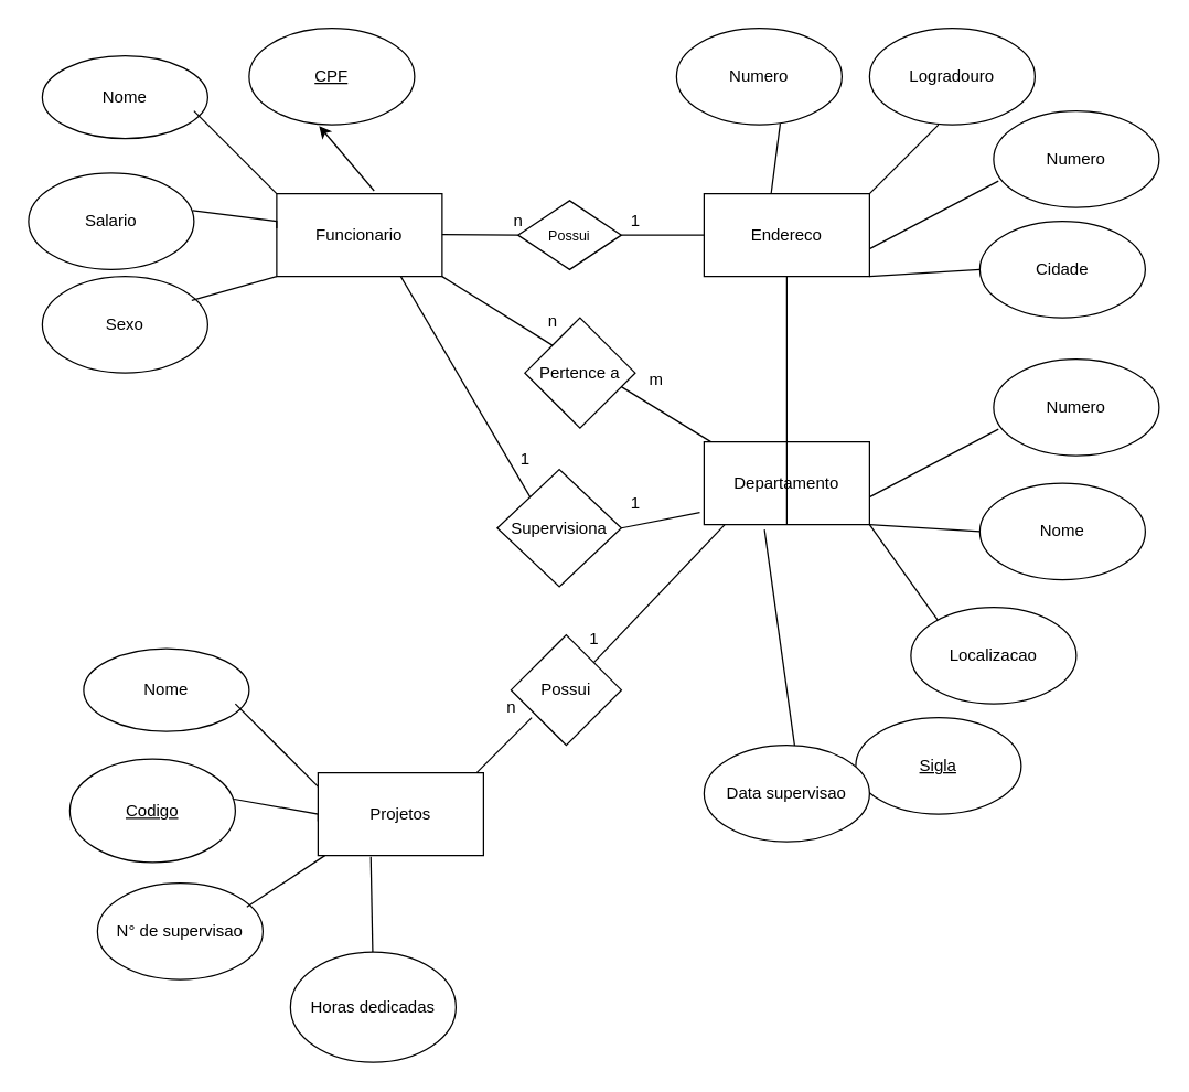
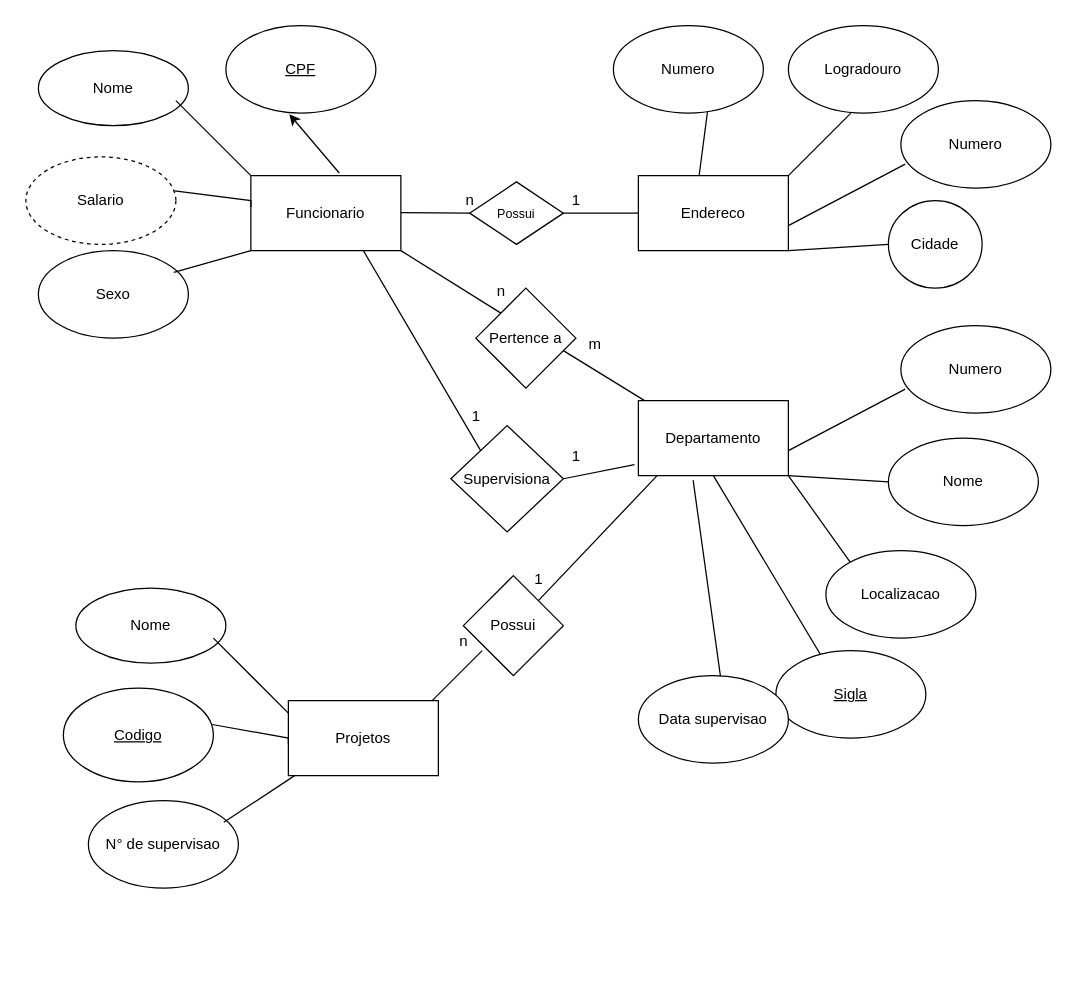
  <mxCell id="0" />
  <mxCell id="1" parent="0" />
  <mxCell id="2" value="Funcionario" style="rounded=0;whiteSpace=wrap;html=1;" vertex="1" parent="1"><mxGeometry x="200" y="140" width="120" height="60" as="geometry" /></mxCell>
- <mxCell id="3" value="Salario" style="ellipse;whiteSpace=wrap;html=1;" vertex="1" parent="1"><mxGeometry x="20" y="125" width="120" height="70" as="geometry" /></mxCell>
+ <mxCell id="3" value="Salario" style="ellipse;whiteSpace=wrap;html=1;dashed=1;" vertex="1" parent="1"><mxGeometry x="20" y="125" width="120" height="70" as="geometry" /></mxCell>
  <mxCell id="4" value="&lt;u&gt;CPF&lt;/u&gt;" style="ellipse;whiteSpace=wrap;html=1;" vertex="1" parent="1"><mxGeometry x="180" y="20" width="120" height="70" as="geometry" /></mxCell>
  <mxCell id="5" value="Nome" style="ellipse;whiteSpace=wrap;html=1;" vertex="1" parent="1"><mxGeometry x="30" y="40" width="120" height="60" as="geometry" /></mxCell>
  <mxCell id="6" value="" style="endArrow=classic;html=1;rounded=0;exitX=0.589;exitY=-0.035;exitDx=0;exitDy=0;exitPerimeter=0;entryX=0.423;entryY=1.012;entryDx=0;entryDy=0;entryPerimeter=0;" edge="1" parent="1" source="2" target="4"><mxGeometry width="50" height="50" relative="1" as="geometry"><mxPoint x="230" y="150" as="sourcePoint" /><mxPoint x="280" y="100" as="targetPoint" /></mxGeometry></mxCell>
  <mxCell id="7" value="" style="endArrow=none;html=1;rounded=0;exitX=0.992;exitY=0.388;exitDx=0;exitDy=0;exitPerimeter=0;" edge="1" parent="1" source="3"><mxGeometry width="50" height="50" relative="1" as="geometry"><mxPoint x="150" y="215" as="sourcePoint" /><mxPoint x="200" y="165" as="targetPoint" /><Array as="points"><mxPoint x="200" y="160" /></Array></mxGeometry></mxCell>
  <mxCell id="8" value="" style="endArrow=none;html=1;rounded=0;exitX=0;exitY=0;exitDx=0;exitDy=0;" edge="1" parent="1" source="2"><mxGeometry width="50" height="50" relative="1" as="geometry"><mxPoint x="200" y="130" as="sourcePoint" /><mxPoint x="140" y="80" as="targetPoint" /></mxGeometry></mxCell>
  <mxCell id="9" value="Sexo" style="ellipse;whiteSpace=wrap;html=1;" vertex="1" parent="1"><mxGeometry x="30" y="200" width="120" height="70" as="geometry" /></mxCell>
  <mxCell id="10" value="" style="endArrow=none;html=1;rounded=0;exitX=0.903;exitY=0.248;exitDx=0;exitDy=0;exitPerimeter=0;entryX=0;entryY=1;entryDx=0;entryDy=0;" edge="1" parent="1" source="9" target="2"><mxGeometry width="50" height="50" relative="1" as="geometry"><mxPoint x="159.04" y="251.04" as="sourcePoint" /><mxPoint x="210" y="235" as="targetPoint" /><Array as="points" /></mxGeometry></mxCell>
  <mxCell id="11" value="Endereco" style="rounded=0;whiteSpace=wrap;html=1;" vertex="1" parent="1"><mxGeometry x="510" y="140" width="120" height="60" as="geometry" /></mxCell>
  <mxCell id="12" value="" style="endArrow=none;html=1;rounded=0;entryX=0.029;entryY=0.726;entryDx=0;entryDy=0;entryPerimeter=0;" edge="1" parent="1" target="15"><mxGeometry width="50" height="50" relative="1" as="geometry"><mxPoint x="630" y="180" as="sourcePoint" /><mxPoint x="690" y="180" as="targetPoint" /></mxGeometry></mxCell>
  <mxCell id="13" value="" style="endArrow=none;html=1;rounded=0;" edge="1" parent="1"><mxGeometry width="50" height="50" relative="1" as="geometry"><mxPoint x="630" y="140" as="sourcePoint" /><mxPoint x="680" y="90" as="targetPoint" /></mxGeometry></mxCell>
  <mxCell id="14" value="Logradouro" style="ellipse;whiteSpace=wrap;html=1;" vertex="1" parent="1"><mxGeometry x="630" y="20" width="120" height="70" as="geometry" /></mxCell>
  <mxCell id="15" value="Numero" style="ellipse;whiteSpace=wrap;html=1;" vertex="1" parent="1"><mxGeometry x="720" y="80" width="120" height="70" as="geometry" /></mxCell>
  <mxCell id="16" value="" style="endArrow=none;html=1;rounded=0;entryX=0;entryY=0.5;entryDx=0;entryDy=0;" edge="1" parent="1" target="17"><mxGeometry width="50" height="50" relative="1" as="geometry"><mxPoint x="320" y="169.66" as="sourcePoint" /><mxPoint x="360" y="170" as="targetPoint" /></mxGeometry></mxCell>
  <mxCell id="17" value="&lt;span style=&quot;font-size: 10px;&quot;&gt;Possui&lt;/span&gt;" style="rhombus;whiteSpace=wrap;html=1;" vertex="1" parent="1"><mxGeometry x="375" y="145" width="75" height="50" as="geometry" /></mxCell>
  <mxCell id="18" value="" style="endArrow=none;html=1;rounded=0;entryX=0;entryY=0.5;entryDx=0;entryDy=0;" edge="1" parent="1" target="11"><mxGeometry width="50" height="50" relative="1" as="geometry"><mxPoint x="450" y="170" as="sourcePoint" /><mxPoint x="490" y="170" as="targetPoint" /><Array as="points"><mxPoint x="480" y="170" /></Array></mxGeometry></mxCell>
  <mxCell id="19" value="n" style="text;html=1;align=center;verticalAlign=middle;resizable=0;points=[];autosize=1;strokeColor=none;fillColor=none;" vertex="1" parent="1"><mxGeometry x="360" y="145" width="30" height="30" as="geometry" /></mxCell>
  <mxCell id="20" value="1" style="text;html=1;align=center;verticalAlign=middle;resizable=0;points=[];autosize=1;strokeColor=none;fillColor=none;" vertex="1" parent="1"><mxGeometry x="445" y="145" width="30" height="30" as="geometry" /></mxCell>
  <mxCell id="21" value="" style="endArrow=none;html=1;rounded=0;exitX=0.405;exitY=0.002;exitDx=0;exitDy=0;exitPerimeter=0;entryX=0.627;entryY=0.989;entryDx=0;entryDy=0;entryPerimeter=0;" edge="1" parent="1" source="11" target="22"><mxGeometry width="50" height="50" relative="1" as="geometry"><mxPoint x="510" y="140" as="sourcePoint" /><mxPoint x="560" y="90" as="targetPoint" /></mxGeometry></mxCell>
  <mxCell id="22" value="Numero" style="ellipse;whiteSpace=wrap;html=1;" vertex="1" parent="1"><mxGeometry x="490" y="20" width="120" height="70" as="geometry" /></mxCell>
- <mxCell id="23" value="Cidade" style="ellipse;whiteSpace=wrap;html=1;" vertex="1" parent="1"><mxGeometry x="710" y="160" width="120" height="70" as="geometry" /></mxCell>
+ <mxCell id="23" value="Cidade" style="ellipse;whiteSpace=wrap;html=1;" vertex="1" parent="1"><mxGeometry x="710" y="160" width="75" height="70" as="geometry" /></mxCell>
  <mxCell id="24" value="" style="endArrow=none;html=1;rounded=0;" edge="1" parent="1"><mxGeometry width="50" height="50" relative="1" as="geometry"><mxPoint x="400" y="250" as="sourcePoint" /><mxPoint x="320" y="200" as="targetPoint" /></mxGeometry></mxCell>
  <mxCell id="25" value="" style="endArrow=none;html=1;rounded=0;exitX=0;exitY=0.5;exitDx=0;exitDy=0;" edge="1" parent="1" source="23"><mxGeometry width="50" height="50" relative="1" as="geometry"><mxPoint x="580" y="250" as="sourcePoint" /><mxPoint x="630" y="200" as="targetPoint" /></mxGeometry></mxCell>
  <mxCell id="26" value="Pertence a" style="rhombus;whiteSpace=wrap;html=1;" vertex="1" parent="1"><mxGeometry x="380" y="230" width="80" height="80" as="geometry" /></mxCell>
  <mxCell id="27" value="" style="endArrow=none;html=1;rounded=0;" edge="1" parent="1"><mxGeometry width="50" height="50" relative="1" as="geometry"><mxPoint x="515" y="320" as="sourcePoint" /><mxPoint x="450" y="280" as="targetPoint" /></mxGeometry></mxCell>
  <mxCell id="28" value="Departamento" style="rounded=0;whiteSpace=wrap;html=1;" vertex="1" parent="1"><mxGeometry x="510" y="320" width="120" height="60" as="geometry" /></mxCell>
  <mxCell id="29" value="" style="endArrow=none;html=1;rounded=0;entryX=0.029;entryY=0.726;entryDx=0;entryDy=0;entryPerimeter=0;" edge="1" parent="1" target="32"><mxGeometry width="50" height="50" relative="1" as="geometry"><mxPoint x="630" y="360" as="sourcePoint" /><mxPoint x="690" y="360" as="targetPoint" /></mxGeometry></mxCell>
  <mxCell id="30" value="" style="endArrow=none;html=1;rounded=0;" edge="1" parent="1"><mxGeometry width="50" height="50" relative="1" as="geometry"><mxPoint x="680" y="450" as="sourcePoint" /><mxPoint x="630" y="380" as="targetPoint" /></mxGeometry></mxCell>
  <mxCell id="31" value="Localizacao" style="ellipse;whiteSpace=wrap;html=1;" vertex="1" parent="1"><mxGeometry x="660" y="440" width="120" height="70" as="geometry" /></mxCell>
  <mxCell id="32" value="Numero" style="ellipse;whiteSpace=wrap;html=1;" vertex="1" parent="1"><mxGeometry x="720" y="260" width="120" height="70" as="geometry" /></mxCell>
- <mxCell id="33" value="" style="endArrow=none;html=1;rounded=0;exitX=0.5;exitY=1;exitDx=0;exitDy=0;" edge="1" parent="1" source="28" target="11"><mxGeometry width="50" height="50" relative="1" as="geometry"><mxPoint x="510" y="320" as="sourcePoint" /><mxPoint x="560" y="270" as="targetPoint" /></mxGeometry></mxCell>
+ <mxCell id="33" value="" style="endArrow=none;html=1;rounded=0;exitX=0.5;exitY=1;exitDx=0;exitDy=0;entryX=0.627;entryY=0.989;entryDx=0;entryDy=0;entryPerimeter=0;" edge="1" parent="1" source="28" target="34"><mxGeometry width="50" height="50" relative="1" as="geometry"><mxPoint x="510" y="320" as="sourcePoint" /><mxPoint x="560" y="270" as="targetPoint" /></mxGeometry></mxCell>
  <mxCell id="34" value="&lt;u&gt;Sigla&lt;/u&gt;" style="ellipse;whiteSpace=wrap;html=1;" vertex="1" parent="1"><mxGeometry x="620" y="520" width="120" height="70" as="geometry" /></mxCell>
  <mxCell id="35" value="Nome" style="ellipse;whiteSpace=wrap;html=1;" vertex="1" parent="1"><mxGeometry x="710" y="350" width="120" height="70" as="geometry" /></mxCell>
  <mxCell id="36" value="" style="endArrow=none;html=1;rounded=0;exitX=0;exitY=0.5;exitDx=0;exitDy=0;" edge="1" parent="1" source="35"><mxGeometry width="50" height="50" relative="1" as="geometry"><mxPoint x="580" y="430" as="sourcePoint" /><mxPoint x="630" y="380" as="targetPoint" /></mxGeometry></mxCell>
  <mxCell id="37" value="n" style="text;html=1;align=center;verticalAlign=middle;resizable=0;points=[];autosize=1;strokeColor=none;fillColor=none;" vertex="1" parent="1"><mxGeometry x="385" y="218" width="30" height="30" as="geometry" /></mxCell>
  <mxCell id="38" value="m" style="text;html=1;align=center;verticalAlign=middle;resizable=0;points=[];autosize=1;strokeColor=none;fillColor=none;" vertex="1" parent="1"><mxGeometry x="460" y="260" width="30" height="30" as="geometry" /></mxCell>
  <mxCell id="39" value="" style="endArrow=none;html=1;rounded=0;" edge="1" parent="1"><mxGeometry width="50" height="50" relative="1" as="geometry"><mxPoint x="385" y="362" as="sourcePoint" /><mxPoint x="290" y="200" as="targetPoint" /></mxGeometry></mxCell>
  <mxCell id="40" value="Supervisiona" style="rhombus;whiteSpace=wrap;html=1;" vertex="1" parent="1"><mxGeometry x="360" y="340" width="90" height="85" as="geometry" /></mxCell>
  <mxCell id="41" value="" style="endArrow=none;html=1;rounded=0;entryX=-0.026;entryY=0.853;entryDx=0;entryDy=0;entryPerimeter=0;exitX=1;exitY=0.5;exitDx=0;exitDy=0;" edge="1" parent="1" source="40" target="28"><mxGeometry width="50" height="50" relative="1" as="geometry"><mxPoint x="440" y="390" as="sourcePoint" /><mxPoint x="490" y="340" as="targetPoint" /></mxGeometry></mxCell>
  <mxCell id="42" value="1" style="text;html=1;align=center;verticalAlign=middle;resizable=0;points=[];autosize=1;strokeColor=none;fillColor=none;" vertex="1" parent="1"><mxGeometry x="365" y="318" width="30" height="30" as="geometry" /></mxCell>
  <mxCell id="43" value="1" style="text;html=1;align=center;verticalAlign=middle;resizable=0;points=[];autosize=1;strokeColor=none;fillColor=none;" vertex="1" parent="1"><mxGeometry x="445" y="350" width="30" height="30" as="geometry" /></mxCell>
  <mxCell id="44" value="" style="endArrow=none;html=1;rounded=0;exitX=0.365;exitY=1.06;exitDx=0;exitDy=0;entryX=0.627;entryY=0.989;entryDx=0;entryDy=0;entryPerimeter=0;exitPerimeter=0;" edge="1" parent="1" source="28" target="45"><mxGeometry width="50" height="50" relative="1" as="geometry"><mxPoint x="460" y="370" as="sourcePoint" /><mxPoint x="450" y="260" as="targetPoint" /></mxGeometry></mxCell>
  <mxCell id="45" value="Data supervisao" style="ellipse;whiteSpace=wrap;html=1;" vertex="1" parent="1"><mxGeometry x="510" y="540" width="120" height="70" as="geometry" /></mxCell>
  <mxCell id="46" value="" style="endArrow=none;html=1;rounded=0;" edge="1" parent="1"><mxGeometry width="50" height="50" relative="1" as="geometry"><mxPoint x="430" y="480" as="sourcePoint" /><mxPoint x="525" y="380" as="targetPoint" /></mxGeometry></mxCell>
  <mxCell id="47" value="Possui" style="rhombus;whiteSpace=wrap;html=1;" vertex="1" parent="1"><mxGeometry x="370" y="460" width="80" height="80" as="geometry" /></mxCell>
  <mxCell id="48" value="" style="endArrow=none;html=1;rounded=0;" edge="1" parent="1"><mxGeometry width="50" height="50" relative="1" as="geometry"><mxPoint x="335" y="570" as="sourcePoint" /><mxPoint x="385" y="520" as="targetPoint" /></mxGeometry></mxCell>
  <mxCell id="49" value="Projetos" style="rounded=0;whiteSpace=wrap;html=1;" vertex="1" parent="1"><mxGeometry x="230" y="560" width="120" height="60" as="geometry" /></mxCell>
  <mxCell id="50" value="&lt;u&gt;Codigo&lt;/u&gt;" style="ellipse;whiteSpace=wrap;html=1;" vertex="1" parent="1"><mxGeometry x="50" y="550" width="120" height="75" as="geometry" /></mxCell>
  <mxCell id="51" value="Nome" style="ellipse;whiteSpace=wrap;html=1;" vertex="1" parent="1"><mxGeometry x="60" y="470" width="120" height="60" as="geometry" /></mxCell>
  <mxCell id="52" value="" style="endArrow=none;html=1;rounded=0;exitX=0.992;exitY=0.388;exitDx=0;exitDy=0;exitPerimeter=0;" edge="1" parent="1" source="50"><mxGeometry width="50" height="50" relative="1" as="geometry"><mxPoint x="180" y="645" as="sourcePoint" /><mxPoint x="230" y="595" as="targetPoint" /><Array as="points"><mxPoint x="230" y="590" /></Array></mxGeometry></mxCell>
  <mxCell id="53" value="" style="endArrow=none;html=1;rounded=0;exitX=0;exitY=0;exitDx=0;exitDy=0;" edge="1" parent="1"><mxGeometry width="50" height="50" relative="1" as="geometry"><mxPoint x="230" y="570" as="sourcePoint" /><mxPoint x="170" y="510" as="targetPoint" /></mxGeometry></mxCell>
  <mxCell id="54" value="&lt;span style=&quot;border-color: var(--border-color);&quot;&gt;N° de supervisao&lt;/span&gt;" style="ellipse;whiteSpace=wrap;html=1;" vertex="1" parent="1"><mxGeometry x="70" y="640" width="120" height="70" as="geometry" /></mxCell>
  <mxCell id="55" value="" style="endArrow=none;html=1;rounded=0;exitX=0.903;exitY=0.248;exitDx=0;exitDy=0;exitPerimeter=0;entryX=0;entryY=1;entryDx=0;entryDy=0;" edge="1" parent="1" source="54"><mxGeometry width="50" height="50" relative="1" as="geometry"><mxPoint x="194.04" y="671.04" as="sourcePoint" /><mxPoint x="235" y="620" as="targetPoint" /><Array as="points" /></mxGeometry></mxCell>
- <mxCell id="56" value="" style="endArrow=none;html=1;rounded=0;exitX=0.319;exitY=1.014;exitDx=0;exitDy=0;exitPerimeter=0;" edge="1" parent="1" source="49" target="57"><mxGeometry width="50" height="50" relative="1" as="geometry"><mxPoint x="280" y="670" as="sourcePoint" /><mxPoint x="280" y="620" as="targetPoint" /><Array as="points" /></mxGeometry></mxCell>
- <mxCell id="57" value="Horas dedicadas" style="ellipse;whiteSpace=wrap;html=1;" vertex="1" parent="1"><mxGeometry x="210" y="690" width="120" height="80" as="geometry" /></mxCell>
  <mxCell id="58" value="1" style="text;html=1;align=center;verticalAlign=middle;resizable=0;points=[];autosize=1;strokeColor=none;fillColor=none;" vertex="1" parent="1"><mxGeometry x="415" y="448" width="30" height="30" as="geometry" /></mxCell>
  <mxCell id="59" value="n" style="text;html=1;align=center;verticalAlign=middle;resizable=0;points=[];autosize=1;strokeColor=none;fillColor=none;" vertex="1" parent="1"><mxGeometry x="355" y="498" width="30" height="30" as="geometry" /></mxCell>
